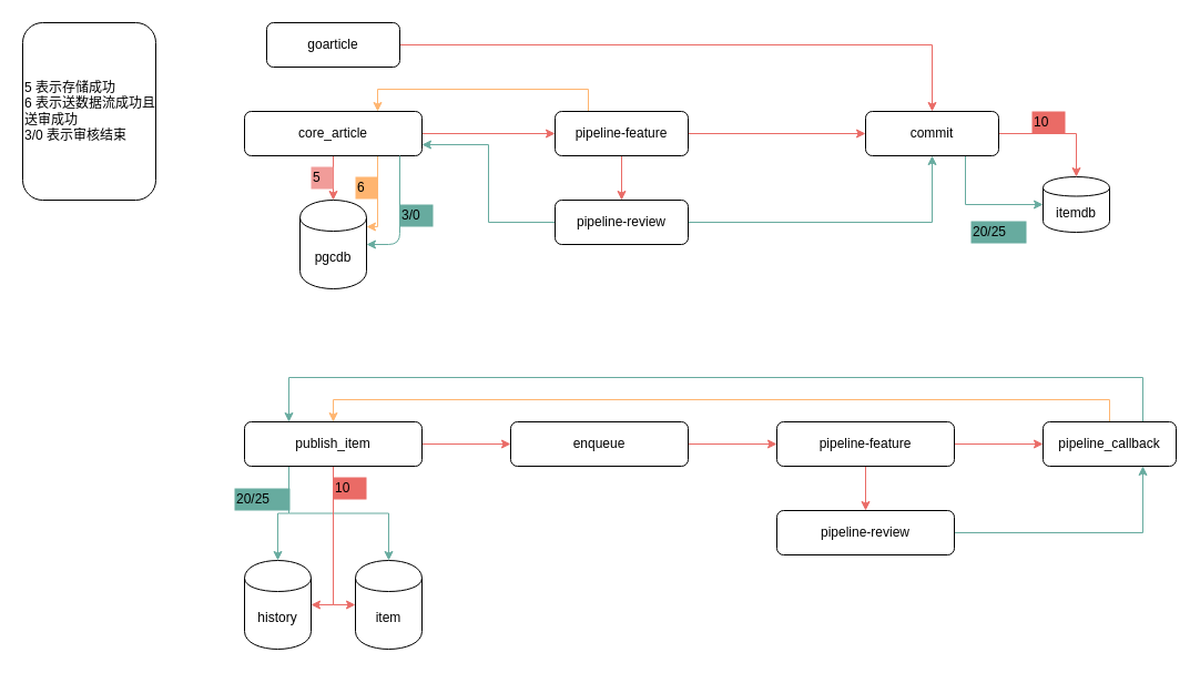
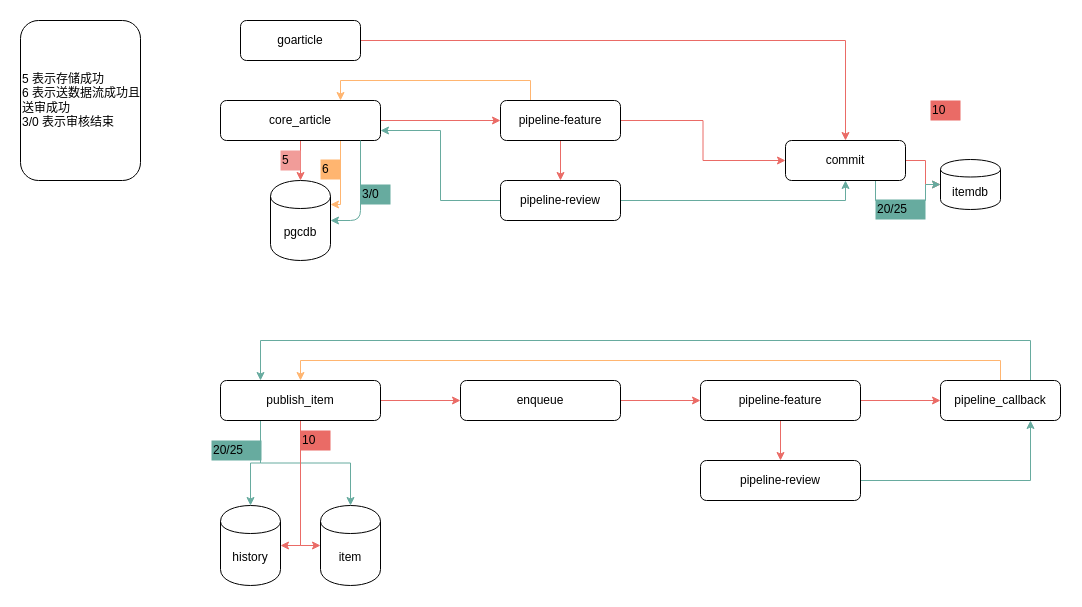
  <mxCell id="0" />
  <mxCell id="1" parent="0" />
  <mxCell id="2" style="edgeStyle=orthogonalEdgeStyle;rounded=0;orthogonalLoop=1;jettySize=auto;html=1;strokeColor=#EA6B66;" edge="1" parent="1" source="3" target="17"><mxGeometry relative="1" as="geometry" /></mxCell>
  <mxCell id="3" value="goarticle" style="rounded=1;whiteSpace=wrap;html=1;" vertex="1" parent="1"><mxGeometry x="240" y="20" width="120" height="40" as="geometry" /></mxCell>
  <mxCell id="4" style="edgeStyle=orthogonalEdgeStyle;rounded=0;orthogonalLoop=1;jettySize=auto;html=1;entryX=0.5;entryY=0;entryDx=0;entryDy=0;strokeColor=#EA6B66;" edge="1" parent="1" source="7" target="18"><mxGeometry relative="1" as="geometry" /></mxCell>
  <mxCell id="5" style="edgeStyle=orthogonalEdgeStyle;rounded=0;orthogonalLoop=1;jettySize=auto;html=1;entryX=0;entryY=0.5;entryDx=0;entryDy=0;strokeColor=#EA6B66;" edge="1" parent="1" source="7" target="11"><mxGeometry relative="1" as="geometry" /></mxCell>
  <mxCell id="6" style="edgeStyle=orthogonalEdgeStyle;rounded=0;orthogonalLoop=1;jettySize=auto;html=1;exitX=0.75;exitY=1;exitDx=0;exitDy=0;entryX=1;entryY=0.3;entryDx=0;entryDy=0;strokeColor=#FFB570;" edge="1" parent="1" source="7" target="18"><mxGeometry relative="1" as="geometry"><Array as="points"><mxPoint x="340" y="204" /></Array></mxGeometry></mxCell>
  <mxCell id="7" value="core_article" style="rounded=1;whiteSpace=wrap;html=1;" vertex="1" parent="1"><mxGeometry x="220" y="100" width="160" height="40" as="geometry" /></mxCell>
  <mxCell id="8" style="edgeStyle=orthogonalEdgeStyle;rounded=0;orthogonalLoop=1;jettySize=auto;html=1;entryX=0.5;entryY=0;entryDx=0;entryDy=0;strokeColor=#EA6B66;" edge="1" parent="1" source="11" target="14"><mxGeometry relative="1" as="geometry" /></mxCell>
  <mxCell id="9" style="edgeStyle=orthogonalEdgeStyle;rounded=0;orthogonalLoop=1;jettySize=auto;html=1;exitX=0.25;exitY=0;exitDx=0;exitDy=0;entryX=0.75;entryY=0;entryDx=0;entryDy=0;strokeColor=#FFB570;" edge="1" parent="1" source="11" target="7"><mxGeometry relative="1" as="geometry" /></mxCell>
  <mxCell id="10" style="edgeStyle=orthogonalEdgeStyle;rounded=0;orthogonalLoop=1;jettySize=auto;html=1;strokeColor=#EA6B66;" edge="1" parent="1" source="11" target="17"><mxGeometry relative="1" as="geometry" /></mxCell>
  <mxCell id="11" value="pipeline-feature" style="rounded=1;whiteSpace=wrap;html=1;" vertex="1" parent="1"><mxGeometry x="500" y="100" width="120" height="40" as="geometry" /></mxCell>
  <mxCell id="12" style="edgeStyle=orthogonalEdgeStyle;rounded=0;orthogonalLoop=1;jettySize=auto;html=1;entryX=1;entryY=0.75;entryDx=0;entryDy=0;strokeColor=#67AB9F;" edge="1" parent="1" source="14" target="7"><mxGeometry relative="1" as="geometry" /></mxCell>
  <mxCell id="13" style="edgeStyle=orthogonalEdgeStyle;rounded=0;orthogonalLoop=1;jettySize=auto;html=1;entryX=0.5;entryY=1;entryDx=0;entryDy=0;strokeColor=#67AB9F;" edge="1" parent="1" source="14" target="17"><mxGeometry relative="1" as="geometry" /></mxCell>
  <mxCell id="14" value="&lt;span style=&quot;white-space: normal&quot;&gt;pipeline-review&lt;/span&gt;" style="rounded=1;whiteSpace=wrap;html=1;" vertex="1" parent="1"><mxGeometry x="500" y="180" width="120" height="40" as="geometry" /></mxCell>
  <mxCell id="15" style="edgeStyle=orthogonalEdgeStyle;rounded=0;orthogonalLoop=1;jettySize=auto;html=1;strokeColor=#EA6B66;" edge="1" parent="1" source="17" target="31"><mxGeometry relative="1" as="geometry" /></mxCell>
  <mxCell id="16" style="edgeStyle=orthogonalEdgeStyle;rounded=0;orthogonalLoop=1;jettySize=auto;html=1;exitX=0.75;exitY=1;exitDx=0;exitDy=0;entryX=0;entryY=0.5;entryDx=0;entryDy=0;strokeColor=#67AB9F;" edge="1" parent="1" source="17" target="31"><mxGeometry relative="1" as="geometry" /></mxCell>
- <mxCell id="17" value="commit" style="rounded=1;whiteSpace=wrap;html=1;" vertex="1" parent="1"><mxGeometry x="780" y="100" width="120" height="40" as="geometry" /></mxCell>
+ <mxCell id="17" value="commit" style="rounded=1;whiteSpace=wrap;html=1;" vertex="1" parent="1"><mxGeometry x="785" y="140" width="120" height="40" as="geometry" /></mxCell>
  <mxCell id="18" value="pgcdb" style="shape=cylinder;whiteSpace=wrap;html=1;boundedLbl=1;backgroundOutline=1;" vertex="1" parent="1"><mxGeometry x="270" y="180" width="60" height="80" as="geometry" /></mxCell>
  <mxCell id="19" value="5" style="text;html=1;resizable=0;points=[];autosize=1;align=left;verticalAlign=top;spacingTop=-4;fillColor=#F19C99;" vertex="1" parent="1"><mxGeometry x="280" y="150" width="20" height="20" as="geometry" /></mxCell>
  <mxCell id="20" value="10" style="text;html=1;resizable=0;points=[];autosize=1;align=left;verticalAlign=top;spacingTop=-4;fillColor=#EA6B66;" vertex="1" parent="1"><mxGeometry x="930" y="100" width="30" height="20" as="geometry" /></mxCell>
  <mxCell id="21" value="" style="endArrow=classic;html=1;exitX=0.875;exitY=1;exitDx=0;exitDy=0;exitPerimeter=0;entryX=1;entryY=0.5;entryDx=0;entryDy=0;strokeColor=#67AB9F;" edge="1" parent="1" source="7" target="18"><mxGeometry width="50" height="50" relative="1" as="geometry"><mxPoint x="260" y="420" as="sourcePoint" /><mxPoint x="310" y="370" as="targetPoint" /><Array as="points"><mxPoint x="360" y="220" /></Array></mxGeometry></mxCell>
  <mxCell id="22" value="6" style="text;html=1;resizable=0;points=[];autosize=1;align=left;verticalAlign=top;spacingTop=-4;fillColor=#FFB570;" vertex="1" parent="1"><mxGeometry x="320" y="159" width="20" height="20" as="geometry" /></mxCell>
  <mxCell id="23" value="3/0" style="text;html=1;resizable=0;points=[];autosize=1;align=left;verticalAlign=top;spacingTop=-4;fillColor=#67AB9F;" vertex="1" parent="1"><mxGeometry x="360" y="184" width="30" height="20" as="geometry" /></mxCell>
  <mxCell id="24" value="20/25" style="text;html=1;resizable=0;points=[];autosize=1;align=left;verticalAlign=top;spacingTop=-4;fillColor=#67AB9F;" vertex="1" parent="1"><mxGeometry x="875" y="199" width="50" height="20" as="geometry" /></mxCell>
  <mxCell id="25" style="edgeStyle=orthogonalEdgeStyle;rounded=0;orthogonalLoop=1;jettySize=auto;html=1;entryX=0;entryY=0.5;entryDx=0;entryDy=0;strokeColor=#EA6B66;" edge="1" parent="1" source="30" target="33"><mxGeometry relative="1" as="geometry" /></mxCell>
  <mxCell id="26" style="edgeStyle=orthogonalEdgeStyle;rounded=0;orthogonalLoop=1;jettySize=auto;html=1;entryX=1;entryY=0.5;entryDx=0;entryDy=0;strokeColor=#EA6B66;" edge="1" parent="1" source="30" target="35"><mxGeometry relative="1" as="geometry" /></mxCell>
  <mxCell id="27" style="edgeStyle=orthogonalEdgeStyle;rounded=0;orthogonalLoop=1;jettySize=auto;html=1;exitX=0.25;exitY=1;exitDx=0;exitDy=0;entryX=0.5;entryY=0;entryDx=0;entryDy=0;strokeColor=#67AB9F;" edge="1" parent="1" source="30" target="35"><mxGeometry relative="1" as="geometry" /></mxCell>
  <mxCell id="28" style="edgeStyle=orthogonalEdgeStyle;rounded=0;orthogonalLoop=1;jettySize=auto;html=1;exitX=0.25;exitY=1;exitDx=0;exitDy=0;entryX=0.5;entryY=0;entryDx=0;entryDy=0;strokeColor=#67AB9F;" edge="1" parent="1" source="30" target="36"><mxGeometry relative="1" as="geometry" /></mxCell>
  <mxCell id="29" style="edgeStyle=orthogonalEdgeStyle;rounded=0;orthogonalLoop=1;jettySize=auto;html=1;exitX=0.5;exitY=1;exitDx=0;exitDy=0;entryX=0;entryY=0.5;entryDx=0;entryDy=0;strokeColor=#EA6B66;" edge="1" parent="1" source="30" target="36"><mxGeometry relative="1" as="geometry" /></mxCell>
  <mxCell id="30" value="publish_item" style="rounded=1;whiteSpace=wrap;html=1;fillColor=none;" vertex="1" parent="1"><mxGeometry x="220" y="380" width="160" height="40" as="geometry" /></mxCell>
  <mxCell id="31" value="itemdb" style="shape=cylinder;whiteSpace=wrap;html=1;boundedLbl=1;backgroundOutline=1;fillColor=none;" vertex="1" parent="1"><mxGeometry x="940" y="159" width="60" height="50" as="geometry" /></mxCell>
  <mxCell id="32" style="edgeStyle=orthogonalEdgeStyle;rounded=0;orthogonalLoop=1;jettySize=auto;html=1;entryX=0;entryY=0.5;entryDx=0;entryDy=0;strokeColor=#EA6B66;" edge="1" parent="1" source="33" target="39"><mxGeometry relative="1" as="geometry" /></mxCell>
  <mxCell id="33" value="enqueue" style="rounded=1;whiteSpace=wrap;html=1;fillColor=none;" vertex="1" parent="1"><mxGeometry x="460" y="380" width="160" height="40" as="geometry" /></mxCell>
  <mxCell id="34" value="5 表示存储成功&lt;br&gt;6 表示送数据流成功且送审成功&lt;br&gt;3/0 表示审核结束" style="rounded=1;whiteSpace=wrap;html=1;fillColor=none;align=left;" vertex="1" parent="1"><mxGeometry x="20" y="20" width="120" height="160" as="geometry" /></mxCell>
  <mxCell id="35" value="history" style="shape=cylinder;whiteSpace=wrap;html=1;boundedLbl=1;backgroundOutline=1;fillColor=none;" vertex="1" parent="1"><mxGeometry x="220" y="505" width="60" height="80" as="geometry" /></mxCell>
  <mxCell id="36" value="item" style="shape=cylinder;whiteSpace=wrap;html=1;boundedLbl=1;backgroundOutline=1;fillColor=none;" vertex="1" parent="1"><mxGeometry x="320" y="505" width="60" height="80" as="geometry" /></mxCell>
  <mxCell id="37" style="edgeStyle=orthogonalEdgeStyle;rounded=0;orthogonalLoop=1;jettySize=auto;html=1;entryX=0.5;entryY=0;entryDx=0;entryDy=0;strokeColor=#EA6B66;" edge="1" parent="1" source="39" target="41"><mxGeometry relative="1" as="geometry" /></mxCell>
  <mxCell id="38" style="edgeStyle=orthogonalEdgeStyle;rounded=0;orthogonalLoop=1;jettySize=auto;html=1;entryX=0;entryY=0.5;entryDx=0;entryDy=0;strokeColor=#EA6B66;" edge="1" parent="1" source="39" target="44"><mxGeometry relative="1" as="geometry" /></mxCell>
  <mxCell id="39" value="pipeline-feature" style="rounded=1;whiteSpace=wrap;html=1;fillColor=none;" vertex="1" parent="1"><mxGeometry x="700" y="380" width="160" height="40" as="geometry" /></mxCell>
  <mxCell id="40" style="edgeStyle=orthogonalEdgeStyle;rounded=0;orthogonalLoop=1;jettySize=auto;html=1;entryX=0.75;entryY=1;entryDx=0;entryDy=0;strokeColor=#67AB9F;" edge="1" parent="1" source="41" target="44"><mxGeometry relative="1" as="geometry" /></mxCell>
  <mxCell id="41" value="pipeline-review" style="rounded=1;whiteSpace=wrap;html=1;fillColor=none;" vertex="1" parent="1"><mxGeometry x="700" y="460" width="160" height="40" as="geometry" /></mxCell>
  <mxCell id="42" style="edgeStyle=orthogonalEdgeStyle;rounded=0;orthogonalLoop=1;jettySize=auto;html=1;entryX=0.5;entryY=0;entryDx=0;entryDy=0;strokeColor=#FFB570;exitX=0.5;exitY=0;exitDx=0;exitDy=0;" edge="1" parent="1" source="44" target="30"><mxGeometry relative="1" as="geometry" /></mxCell>
  <mxCell id="43" style="edgeStyle=orthogonalEdgeStyle;rounded=0;orthogonalLoop=1;jettySize=auto;html=1;exitX=0.75;exitY=0;exitDx=0;exitDy=0;entryX=0.25;entryY=0;entryDx=0;entryDy=0;strokeColor=#67AB9F;" edge="1" parent="1" source="44" target="30"><mxGeometry relative="1" as="geometry"><Array as="points"><mxPoint x="1030" y="340" /><mxPoint x="260" y="340" /></Array></mxGeometry></mxCell>
  <mxCell id="44" value="pipeline_callback" style="rounded=1;whiteSpace=wrap;html=1;fillColor=none;" vertex="1" parent="1"><mxGeometry x="940" y="380" width="120" height="40" as="geometry" /></mxCell>
  <mxCell id="45" value="20/25" style="text;html=1;resizable=0;points=[];autosize=1;align=left;verticalAlign=top;spacingTop=-4;fillColor=#67AB9F;" vertex="1" parent="1"><mxGeometry x="211" y="440" width="50" height="20" as="geometry" /></mxCell>
  <mxCell id="46" value="10" style="text;html=1;resizable=0;points=[];autosize=1;align=left;verticalAlign=top;spacingTop=-4;fillColor=#EA6B66;" vertex="1" parent="1"><mxGeometry x="300" y="430" width="30" height="20" as="geometry" /></mxCell>
